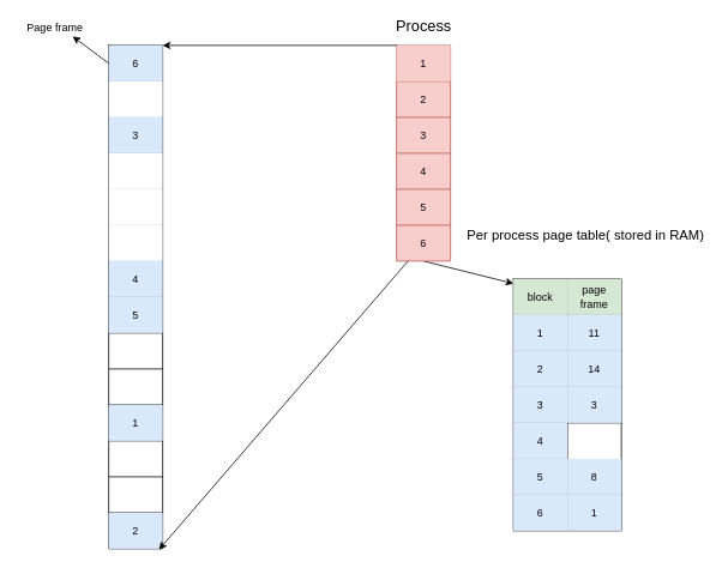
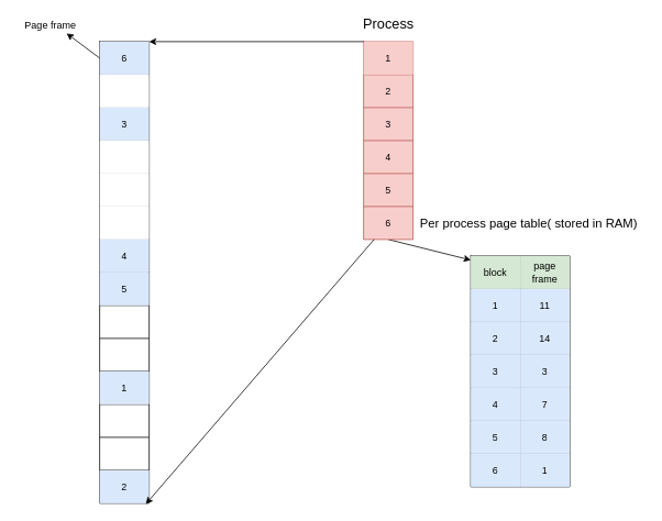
  <mxCell id="0" />
  <mxCell id="1" parent="0" />
  <mxCell id="2" value="" style="shape=table;html=1;whiteSpace=wrap;startSize=0;container=1;collapsible=0;childLayout=tableLayout;" parent="1" vertex="1"><mxGeometry x="120" y="50" width="60" height="560" as="geometry" /></mxCell>
  <mxCell id="3" value="" style="shape=partialRectangle;html=1;whiteSpace=wrap;collapsible=0;dropTarget=0;pointerEvents=0;fillColor=none;top=0;left=0;bottom=0;right=0;points=[[0,0.5],[1,0.5]];portConstraint=eastwest;" parent="2" vertex="1"><mxGeometry width="60" height="40" as="geometry" /></mxCell>
  <mxCell id="4" value="6" style="shape=partialRectangle;html=1;whiteSpace=wrap;connectable=0;overflow=hidden;fillColor=#dae8fc;top=0;left=0;bottom=0;right=0;strokeColor=#6c8ebf;" parent="3" vertex="1"><mxGeometry width="60" height="40" as="geometry" /></mxCell>
  <mxCell id="5" value="" style="shape=partialRectangle;html=1;whiteSpace=wrap;collapsible=0;dropTarget=0;pointerEvents=0;fillColor=none;top=0;left=0;bottom=0;right=0;points=[[0,0.5],[1,0.5]];portConstraint=eastwest;" parent="2" vertex="1"><mxGeometry y="40" width="60" height="40" as="geometry" /></mxCell>
  <mxCell id="6" value="" style="shape=partialRectangle;html=1;whiteSpace=wrap;connectable=0;overflow=hidden;top=0;left=0;bottom=0;right=0;" parent="5" vertex="1"><mxGeometry width="60" height="40" as="geometry" /></mxCell>
  <mxCell id="7" value="" style="shape=partialRectangle;html=1;whiteSpace=wrap;collapsible=0;dropTarget=0;pointerEvents=0;fillColor=none;top=0;left=0;bottom=0;right=0;points=[[0,0.5],[1,0.5]];portConstraint=eastwest;" parent="2" vertex="1"><mxGeometry y="80" width="60" height="40" as="geometry" /></mxCell>
  <mxCell id="8" value="3" style="shape=partialRectangle;html=1;whiteSpace=wrap;connectable=0;overflow=hidden;top=0;left=0;bottom=0;right=0;fillColor=#dae8fc;strokeColor=#6c8ebf;" parent="7" vertex="1"><mxGeometry width="60" height="40" as="geometry" /></mxCell>
  <mxCell id="9" value="" style="shape=partialRectangle;html=1;whiteSpace=wrap;collapsible=0;dropTarget=0;pointerEvents=0;fillColor=none;top=0;left=0;bottom=0;right=0;points=[[0,0.5],[1,0.5]];portConstraint=eastwest;" parent="2" vertex="1"><mxGeometry y="120" width="60" height="40" as="geometry" /></mxCell>
  <mxCell id="10" value="" style="shape=partialRectangle;html=1;whiteSpace=wrap;connectable=0;overflow=hidden;top=0;left=0;bottom=0;right=0;" parent="9" vertex="1"><mxGeometry width="60" height="40" as="geometry" /></mxCell>
  <mxCell id="11" value="" style="shape=partialRectangle;html=1;whiteSpace=wrap;collapsible=0;dropTarget=0;pointerEvents=0;fillColor=none;top=0;left=0;bottom=0;right=0;points=[[0,0.5],[1,0.5]];portConstraint=eastwest;" parent="2" vertex="1"><mxGeometry y="160" width="60" height="40" as="geometry" /></mxCell>
  <mxCell id="12" value="" style="shape=partialRectangle;html=1;whiteSpace=wrap;connectable=0;overflow=hidden;top=0;left=0;bottom=0;right=0;" parent="11" vertex="1"><mxGeometry width="60" height="40" as="geometry" /></mxCell>
  <mxCell id="13" value="" style="shape=partialRectangle;html=1;whiteSpace=wrap;collapsible=0;dropTarget=0;pointerEvents=0;fillColor=none;top=0;left=0;bottom=0;right=0;points=[[0,0.5],[1,0.5]];portConstraint=eastwest;" parent="2" vertex="1"><mxGeometry y="200" width="60" height="40" as="geometry" /></mxCell>
  <mxCell id="14" value="" style="shape=partialRectangle;html=1;whiteSpace=wrap;connectable=0;overflow=hidden;top=0;left=0;bottom=0;right=0;" parent="13" vertex="1"><mxGeometry width="60" height="40" as="geometry" /></mxCell>
  <mxCell id="15" value="" style="shape=partialRectangle;html=1;whiteSpace=wrap;collapsible=0;dropTarget=0;pointerEvents=0;fillColor=none;top=0;left=0;bottom=0;right=0;points=[[0,0.5],[1,0.5]];portConstraint=eastwest;" parent="2" vertex="1"><mxGeometry y="240" width="60" height="40" as="geometry" /></mxCell>
  <mxCell id="16" value="4" style="shape=partialRectangle;html=1;whiteSpace=wrap;connectable=0;overflow=hidden;fillColor=#dae8fc;top=0;left=0;bottom=0;right=0;strokeColor=#6c8ebf;" parent="15" vertex="1"><mxGeometry width="60" height="40" as="geometry" /></mxCell>
  <mxCell id="17" value="" style="shape=partialRectangle;html=1;whiteSpace=wrap;collapsible=0;dropTarget=0;pointerEvents=0;fillColor=none;top=0;left=0;bottom=0;right=0;points=[[0,0.5],[1,0.5]];portConstraint=eastwest;" parent="2" vertex="1"><mxGeometry y="280" width="60" height="40" as="geometry" /></mxCell>
  <mxCell id="18" value="5" style="shape=partialRectangle;html=1;whiteSpace=wrap;connectable=0;overflow=hidden;fillColor=#dae8fc;top=0;left=0;bottom=0;right=0;strokeColor=#6c8ebf;" parent="17" vertex="1"><mxGeometry width="60" height="40" as="geometry" /></mxCell>
  <mxCell id="19" value="" style="shape=partialRectangle;html=1;whiteSpace=wrap;collapsible=0;dropTarget=0;pointerEvents=0;fillColor=none;top=0;left=0;bottom=0;right=0;points=[[0,0.5],[1,0.5]];portConstraint=eastwest;" parent="2" vertex="1"><mxGeometry y="320" width="60" height="40" as="geometry" /></mxCell>
  <mxCell id="20" value="" style="shape=partialRectangle;html=1;whiteSpace=wrap;connectable=0;overflow=hidden;fillColor=none;top=0;left=0;bottom=0;right=0;" parent="19" vertex="1"><mxGeometry width="60" height="40" as="geometry" /></mxCell>
  <mxCell id="21" value="" style="shape=partialRectangle;html=1;whiteSpace=wrap;collapsible=0;dropTarget=0;pointerEvents=0;fillColor=none;top=0;left=0;bottom=0;right=0;points=[[0,0.5],[1,0.5]];portConstraint=eastwest;" parent="2" vertex="1"><mxGeometry y="360" width="60" height="40" as="geometry" /></mxCell>
  <mxCell id="22" value="" style="shape=partialRectangle;html=1;whiteSpace=wrap;connectable=0;overflow=hidden;fillColor=none;top=0;left=0;bottom=0;right=0;" parent="21" vertex="1"><mxGeometry width="60" height="40" as="geometry" /></mxCell>
  <mxCell id="23" value="" style="shape=partialRectangle;html=1;whiteSpace=wrap;collapsible=0;dropTarget=0;pointerEvents=0;fillColor=none;top=0;left=0;bottom=0;right=0;points=[[0,0.5],[1,0.5]];portConstraint=eastwest;" parent="2" vertex="1"><mxGeometry y="400" width="60" height="40" as="geometry" /></mxCell>
  <mxCell id="24" value="1" style="shape=partialRectangle;html=1;whiteSpace=wrap;connectable=0;overflow=hidden;fillColor=#dae8fc;top=0;left=0;bottom=0;right=0;strokeColor=#6c8ebf;" parent="23" vertex="1"><mxGeometry width="60" height="40" as="geometry" /></mxCell>
  <mxCell id="25" value="" style="shape=partialRectangle;html=1;whiteSpace=wrap;collapsible=0;dropTarget=0;pointerEvents=0;fillColor=none;top=0;left=0;bottom=0;right=0;points=[[0,0.5],[1,0.5]];portConstraint=eastwest;" parent="2" vertex="1"><mxGeometry y="440" width="60" height="40" as="geometry" /></mxCell>
  <mxCell id="26" value="" style="shape=partialRectangle;html=1;whiteSpace=wrap;connectable=0;overflow=hidden;fillColor=none;top=0;left=0;bottom=0;right=0;" parent="25" vertex="1"><mxGeometry width="60" height="40" as="geometry" /></mxCell>
  <mxCell id="27" value="" style="shape=partialRectangle;html=1;whiteSpace=wrap;collapsible=0;dropTarget=0;pointerEvents=0;fillColor=none;top=0;left=0;bottom=0;right=0;points=[[0,0.5],[1,0.5]];portConstraint=eastwest;" parent="2" vertex="1"><mxGeometry y="480" width="60" height="40" as="geometry" /></mxCell>
  <mxCell id="28" value="" style="shape=partialRectangle;html=1;whiteSpace=wrap;connectable=0;overflow=hidden;fillColor=none;top=0;left=0;bottom=0;right=0;" parent="27" vertex="1"><mxGeometry width="60" height="40" as="geometry" /></mxCell>
  <mxCell id="29" value="" style="shape=partialRectangle;html=1;whiteSpace=wrap;collapsible=0;dropTarget=0;pointerEvents=0;fillColor=none;top=0;left=0;bottom=0;right=0;points=[[0,0.5],[1,0.5]];portConstraint=eastwest;" parent="2" vertex="1"><mxGeometry y="520" width="60" height="40" as="geometry" /></mxCell>
  <mxCell id="30" value="2" style="shape=partialRectangle;html=1;whiteSpace=wrap;connectable=0;overflow=hidden;fillColor=#dae8fc;top=0;left=0;bottom=0;right=0;strokeColor=#6c8ebf;" parent="29" vertex="1"><mxGeometry width="60" height="40" as="geometry" /></mxCell>
  <mxCell id="31" style="rounded=0;orthogonalLoop=1;jettySize=auto;html=1;" parent="1" target="48" edge="1"><mxGeometry relative="1" as="geometry"><mxPoint x="470" y="290" as="sourcePoint" /></mxGeometry></mxCell>
  <mxCell id="32" value="" style="shape=table;html=1;whiteSpace=wrap;startSize=0;container=1;collapsible=0;childLayout=tableLayout;fillColor=#f8cecc;strokeColor=#b85450;" parent="1" vertex="1"><mxGeometry x="440" y="50" width="60" height="240" as="geometry" /></mxCell>
  <mxCell id="33" value="" style="shape=partialRectangle;html=1;whiteSpace=wrap;collapsible=0;dropTarget=0;pointerEvents=0;fillColor=none;top=0;left=0;bottom=0;right=0;points=[[0,0.5],[1,0.5]];portConstraint=eastwest;" parent="32" vertex="1"><mxGeometry width="60" height="40" as="geometry" /></mxCell>
  <mxCell id="34" value="1" style="shape=partialRectangle;html=1;whiteSpace=wrap;connectable=0;overflow=hidden;fillColor=#f8cecc;top=0;left=0;bottom=0;right=0;strokeColor=#b85450;" parent="33" vertex="1"><mxGeometry width="60" height="40" as="geometry" /></mxCell>
  <mxCell id="35" value="" style="shape=partialRectangle;html=1;whiteSpace=wrap;collapsible=0;dropTarget=0;pointerEvents=0;fillColor=none;top=0;left=0;bottom=0;right=0;points=[[0,0.5],[1,0.5]];portConstraint=eastwest;" parent="32" vertex="1"><mxGeometry y="40" width="60" height="40" as="geometry" /></mxCell>
  <mxCell id="36" value="2" style="shape=partialRectangle;html=1;whiteSpace=wrap;connectable=0;overflow=hidden;fillColor=none;top=0;left=0;bottom=0;right=0;" parent="35" vertex="1"><mxGeometry width="60" height="40" as="geometry" /></mxCell>
  <mxCell id="37" value="" style="shape=partialRectangle;html=1;whiteSpace=wrap;collapsible=0;dropTarget=0;pointerEvents=0;fillColor=none;top=0;left=0;bottom=0;right=0;points=[[0,0.5],[1,0.5]];portConstraint=eastwest;" parent="32" vertex="1"><mxGeometry y="80" width="60" height="40" as="geometry" /></mxCell>
  <mxCell id="38" value="3" style="shape=partialRectangle;html=1;whiteSpace=wrap;connectable=0;overflow=hidden;fillColor=none;top=0;left=0;bottom=0;right=0;" parent="37" vertex="1"><mxGeometry width="60" height="40" as="geometry" /></mxCell>
  <mxCell id="39" value="" style="shape=partialRectangle;html=1;whiteSpace=wrap;collapsible=0;dropTarget=0;pointerEvents=0;fillColor=none;top=0;left=0;bottom=0;right=0;points=[[0,0.5],[1,0.5]];portConstraint=eastwest;" parent="32" vertex="1"><mxGeometry y="120" width="60" height="40" as="geometry" /></mxCell>
  <mxCell id="40" value="4" style="shape=partialRectangle;html=1;whiteSpace=wrap;connectable=0;overflow=hidden;fillColor=none;top=0;left=0;bottom=0;right=0;" parent="39" vertex="1"><mxGeometry width="60" height="40" as="geometry" /></mxCell>
  <mxCell id="41" value="" style="shape=partialRectangle;html=1;whiteSpace=wrap;collapsible=0;dropTarget=0;pointerEvents=0;fillColor=none;top=0;left=0;bottom=0;right=0;points=[[0,0.5],[1,0.5]];portConstraint=eastwest;" parent="32" vertex="1"><mxGeometry y="160" width="60" height="40" as="geometry" /></mxCell>
  <mxCell id="42" value="5" style="shape=partialRectangle;html=1;whiteSpace=wrap;connectable=0;overflow=hidden;fillColor=none;top=0;left=0;bottom=0;right=0;" parent="41" vertex="1"><mxGeometry width="60" height="40" as="geometry" /></mxCell>
  <mxCell id="43" value="" style="shape=partialRectangle;html=1;whiteSpace=wrap;collapsible=0;dropTarget=0;pointerEvents=0;fillColor=none;top=0;left=0;bottom=0;right=0;points=[[0,0.5],[1,0.5]];portConstraint=eastwest;" parent="32" vertex="1"><mxGeometry y="200" width="60" height="40" as="geometry" /></mxCell>
  <mxCell id="44" value="6" style="shape=partialRectangle;html=1;whiteSpace=wrap;connectable=0;overflow=hidden;fillColor=none;top=0;left=0;bottom=0;right=0;" parent="43" vertex="1"><mxGeometry width="60" height="40" as="geometry" /></mxCell>
  <mxCell id="45" value="&lt;font style=&quot;font-size: 17px&quot;&gt;Process&lt;/font&gt;" style="text;html=1;align=center;verticalAlign=middle;resizable=0;points=[];autosize=1;strokeWidth=10;" parent="1" vertex="1"><mxGeometry x="430" y="20" width="80" height="20" as="geometry" /></mxCell>
- <mxCell id="46" value="&lt;font style=&quot;font-size: 15px&quot;&gt;Per process page table( stored in RAM)&lt;/font&gt;" style="text;html=1;align=center;verticalAlign=middle;resizable=0;points=[];autosize=1;" parent="1" vertex="1"><mxGeometry x="510" y="250" width="280" height="20" as="geometry" /></mxCell>
+ <mxCell id="46" value="&lt;font style=&quot;font-size: 15px&quot;&gt;Per process page table( stored in RAM)&lt;/font&gt;" style="text;html=1;align=center;verticalAlign=middle;resizable=0;points=[];autosize=1;" parent="1" vertex="1"><mxGeometry x="500" y="260" width="280" height="20" as="geometry" /></mxCell>
  <mxCell id="47" value="" style="shape=table;html=1;whiteSpace=wrap;startSize=0;container=1;collapsible=0;childLayout=tableLayout;" parent="1" vertex="1"><mxGeometry x="570" y="310" width="120" height="280" as="geometry" /></mxCell>
  <mxCell id="48" value="" style="shape=partialRectangle;html=1;whiteSpace=wrap;collapsible=0;dropTarget=0;pointerEvents=0;fillColor=none;top=0;left=0;bottom=0;right=0;points=[[0,0.5],[1,0.5]];portConstraint=eastwest;" parent="47" vertex="1"><mxGeometry width="120" height="40" as="geometry" /></mxCell>
  <mxCell id="49" value="block" style="shape=partialRectangle;html=1;whiteSpace=wrap;connectable=0;overflow=hidden;fillColor=#d5e8d4;top=0;left=0;bottom=0;right=0;strokeColor=#82b366;" parent="48" vertex="1"><mxGeometry width="60" height="40" as="geometry" /></mxCell>
  <mxCell id="50" value="page frame" style="shape=partialRectangle;html=1;whiteSpace=wrap;connectable=0;overflow=hidden;fillColor=#d5e8d4;top=0;left=0;bottom=0;right=0;strokeColor=#82b366;" parent="48" vertex="1"><mxGeometry x="60" width="60" height="40" as="geometry" /></mxCell>
  <mxCell id="51" value="" style="shape=partialRectangle;html=1;whiteSpace=wrap;collapsible=0;dropTarget=0;pointerEvents=0;fillColor=none;top=0;left=0;bottom=0;right=0;points=[[0,0.5],[1,0.5]];portConstraint=eastwest;" parent="47" vertex="1"><mxGeometry y="40" width="120" height="40" as="geometry" /></mxCell>
  <mxCell id="52" value="1" style="shape=partialRectangle;html=1;whiteSpace=wrap;connectable=0;overflow=hidden;fillColor=#dae8fc;top=0;left=0;bottom=0;right=0;strokeColor=#6c8ebf;" parent="51" vertex="1"><mxGeometry width="60" height="40" as="geometry" /></mxCell>
  <mxCell id="53" value="11" style="shape=partialRectangle;html=1;whiteSpace=wrap;connectable=0;overflow=hidden;fillColor=#dae8fc;top=0;left=0;bottom=0;right=0;strokeColor=#6c8ebf;" parent="51" vertex="1"><mxGeometry x="60" width="60" height="40" as="geometry" /></mxCell>
  <mxCell id="54" value="" style="shape=partialRectangle;html=1;whiteSpace=wrap;collapsible=0;dropTarget=0;pointerEvents=0;fillColor=none;top=0;left=0;bottom=0;right=0;points=[[0,0.5],[1,0.5]];portConstraint=eastwest;" parent="47" vertex="1"><mxGeometry y="80" width="120" height="40" as="geometry" /></mxCell>
  <mxCell id="55" value="2" style="shape=partialRectangle;html=1;whiteSpace=wrap;connectable=0;overflow=hidden;fillColor=#dae8fc;top=0;left=0;bottom=0;right=0;strokeColor=#6c8ebf;" parent="54" vertex="1"><mxGeometry width="60" height="40" as="geometry" /></mxCell>
  <mxCell id="56" value="14" style="shape=partialRectangle;html=1;whiteSpace=wrap;connectable=0;overflow=hidden;fillColor=#dae8fc;top=0;left=0;bottom=0;right=0;strokeColor=#6c8ebf;" parent="54" vertex="1"><mxGeometry x="60" width="60" height="40" as="geometry" /></mxCell>
  <mxCell id="57" value="" style="shape=partialRectangle;html=1;whiteSpace=wrap;collapsible=0;dropTarget=0;pointerEvents=0;fillColor=none;top=0;left=0;bottom=0;right=0;points=[[0,0.5],[1,0.5]];portConstraint=eastwest;" parent="47" vertex="1"><mxGeometry y="120" width="120" height="40" as="geometry" /></mxCell>
  <mxCell id="58" value="3" style="shape=partialRectangle;html=1;whiteSpace=wrap;connectable=0;overflow=hidden;fillColor=#dae8fc;top=0;left=0;bottom=0;right=0;strokeColor=#6c8ebf;" parent="57" vertex="1"><mxGeometry width="60" height="40" as="geometry" /></mxCell>
  <mxCell id="59" value="3" style="shape=partialRectangle;html=1;whiteSpace=wrap;connectable=0;overflow=hidden;fillColor=#dae8fc;top=0;left=0;bottom=0;right=0;strokeColor=#6c8ebf;" parent="57" vertex="1"><mxGeometry x="60" width="60" height="40" as="geometry" /></mxCell>
  <mxCell id="60" value="" style="shape=partialRectangle;html=1;whiteSpace=wrap;collapsible=0;dropTarget=0;pointerEvents=0;fillColor=none;top=0;left=0;bottom=0;right=0;points=[[0,0.5],[1,0.5]];portConstraint=eastwest;" parent="47" vertex="1"><mxGeometry y="160" width="120" height="40" as="geometry" /></mxCell>
  <mxCell id="61" value="4" style="shape=partialRectangle;html=1;whiteSpace=wrap;connectable=0;overflow=hidden;fillColor=#dae8fc;top=0;left=0;bottom=0;right=0;strokeColor=#6c8ebf;" parent="60" vertex="1"><mxGeometry width="60" height="40" as="geometry" /></mxCell>
+ <mxCell id="62" value="7" style="shape=partialRectangle;html=1;whiteSpace=wrap;connectable=0;overflow=hidden;fillColor=#dae8fc;top=0;left=0;bottom=0;right=0;strokeColor=#6c8ebf;" parent="60" vertex="1"><mxGeometry x="60" width="60" height="40" as="geometry" /></mxCell>
  <mxCell id="63" value="" style="shape=partialRectangle;html=1;whiteSpace=wrap;collapsible=0;dropTarget=0;pointerEvents=0;fillColor=none;top=0;left=0;bottom=0;right=0;points=[[0,0.5],[1,0.5]];portConstraint=eastwest;" parent="47" vertex="1"><mxGeometry y="200" width="120" height="40" as="geometry" /></mxCell>
  <mxCell id="64" value="5" style="shape=partialRectangle;html=1;whiteSpace=wrap;connectable=0;overflow=hidden;fillColor=#dae8fc;top=0;left=0;bottom=0;right=0;strokeColor=#6c8ebf;" parent="63" vertex="1"><mxGeometry width="60" height="40" as="geometry" /></mxCell>
  <mxCell id="65" value="8" style="shape=partialRectangle;html=1;whiteSpace=wrap;connectable=0;overflow=hidden;fillColor=#dae8fc;top=0;left=0;bottom=0;right=0;strokeColor=#6c8ebf;" parent="63" vertex="1"><mxGeometry x="60" width="60" height="40" as="geometry" /></mxCell>
  <mxCell id="66" value="" style="shape=partialRectangle;html=1;whiteSpace=wrap;collapsible=0;dropTarget=0;pointerEvents=0;fillColor=none;top=0;left=0;bottom=0;right=0;points=[[0,0.5],[1,0.5]];portConstraint=eastwest;" parent="47" vertex="1"><mxGeometry y="240" width="120" height="40" as="geometry" /></mxCell>
  <mxCell id="67" value="6" style="shape=partialRectangle;html=1;whiteSpace=wrap;connectable=0;overflow=hidden;fillColor=#dae8fc;top=0;left=0;bottom=0;right=0;strokeColor=#6c8ebf;" parent="66" vertex="1"><mxGeometry width="60" height="40" as="geometry" /></mxCell>
  <mxCell id="68" value="1" style="shape=partialRectangle;html=1;whiteSpace=wrap;connectable=0;overflow=hidden;fillColor=#dae8fc;top=0;left=0;bottom=0;right=0;strokeColor=#6c8ebf;" parent="66" vertex="1"><mxGeometry x="60" width="60" height="40" as="geometry" /></mxCell>
  <mxCell id="69" style="rounded=0;orthogonalLoop=1;jettySize=auto;html=1;exitX=0;exitY=0.5;exitDx=0;exitDy=0;" edge="1" parent="1" source="3"><mxGeometry relative="1" as="geometry"><mxPoint x="80" y="40" as="targetPoint" /></mxGeometry></mxCell>
  <mxCell id="70" value="Page frame&lt;br&gt;" style="text;html=1;align=center;verticalAlign=middle;resizable=0;points=[];autosize=1;" vertex="1" parent="1"><mxGeometry x="20" y="20" width="80" height="20" as="geometry" /></mxCell>
  <mxCell id="71" style="edgeStyle=none;rounded=0;orthogonalLoop=1;jettySize=auto;html=1;entryX=1;entryY=0;entryDx=0;entryDy=0;entryPerimeter=0;exitX=0;exitY=0;exitDx=0;exitDy=0;exitPerimeter=0;" edge="1" parent="1" source="33" target="3"><mxGeometry relative="1" as="geometry" /></mxCell>
  <mxCell id="72" style="edgeStyle=none;rounded=0;orthogonalLoop=1;jettySize=auto;html=1;entryX=0.933;entryY=1.025;entryDx=0;entryDy=0;entryPerimeter=0;" edge="1" parent="1" source="43" target="29"><mxGeometry relative="1" as="geometry" /></mxCell>
